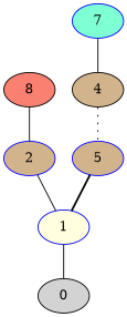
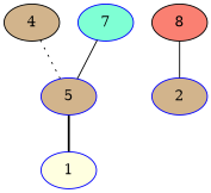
  graph {
    node [color=blue fillcolor=tan style=filled]
    edge [style=solid]
-   n1 [color=black fillcolor=lightgrey label=0]
    n2 [fillcolor=lightyellow label=1]
    n3 [label=2]
    n4 [color=black fillcolor=salmon label=8]
    n5 [color=black label=4]
    n6 [label=5]
    n7 [fillcolor=aquamarine label=7]
-   n2 -- n1
-   n3 -- n2
    n4 -- n3
    n5 -- n6 [style=dotted]
    n6 -- n2 [style=bold]
-   n7 -- n5
+   n7 -- n6
  }
